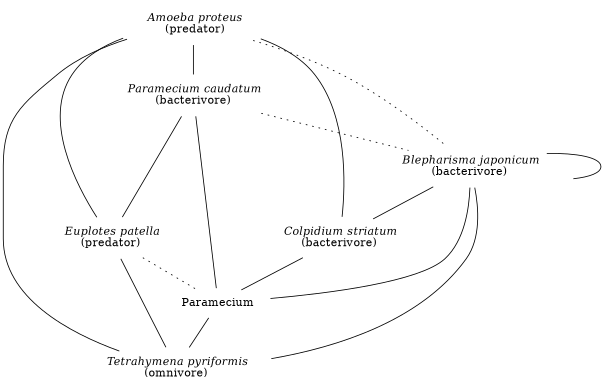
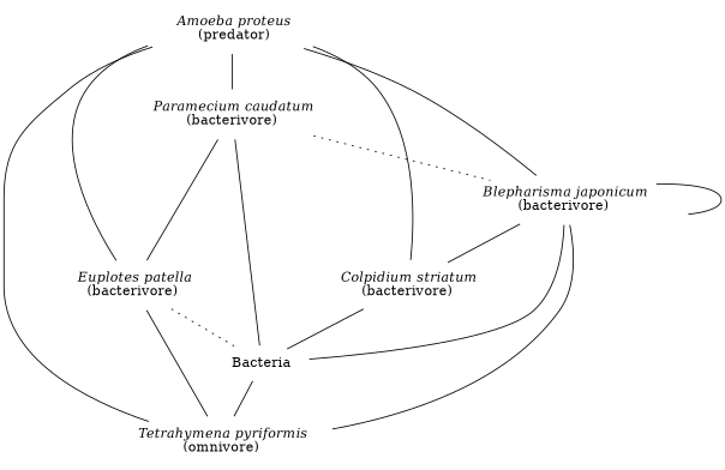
  digraph {
    node [color=transparent fillcolor=transparent labelcolor=black shape=egg style=filled]
    edge [arrowhead=none]
    n1 [label=<<FONT COLOR="#000000"><I> Amoeba proteus</I><BR/> (predator)</FONT>>]
    n2 [label=<<FONT COLOR="#000000"><I> Colpidium striatum</I><BR/> (bacterivore) </FONT>>]
    n3 [label=<<FONT COLOR="#000000"><I> Paramecium caudatum</I><BR/> (bacterivore) </FONT>>]
    n4 [label=<<FONT COLOR="#000000"><I> Tetrahymena pyriformis</I><BR/> (omnivore) </FONT>>]
    n5 [label=<<FONT COLOR="#000000"><I> Blepharisma japonicum</I><BR/> (bacterivore) </FONT>>]
-   n6 [label=<<FONT COLOR="#000000"><I> Euplotes patella</I><BR/> (predator) </FONT>>]
-   n7 [label=Paramecium]
+   n6 [label=<<FONT COLOR="#000000"><I> Euplotes patella</I><BR/> (bacterivore) </FONT>>]
+   n7 [label=Bacteria]
    n1 -> n2
    n1 -> n3
    n1 -> n4
-   n1 -> n5 [style=dotted]
+   n1 -> n5 [style=solid]
    n1 -> n6 [style=solid]
    n2 -> n7
    n3 -> n5 [style=dotted]
    n3 -> n6
    n3 -> n7
    n5 -> n2
    n5 -> n4
    n5 -> n5
    n5 -> n7
    n6 -> n4
    n6 -> n7 [style=dotted]
    n7 -> n4
  }
